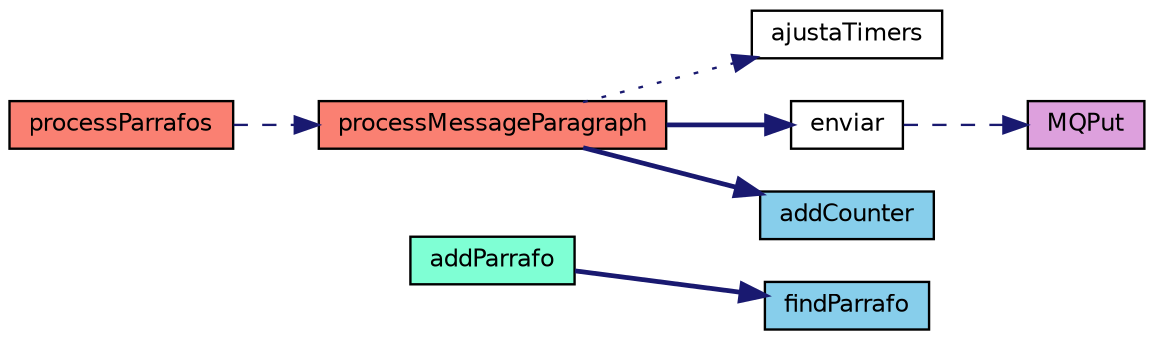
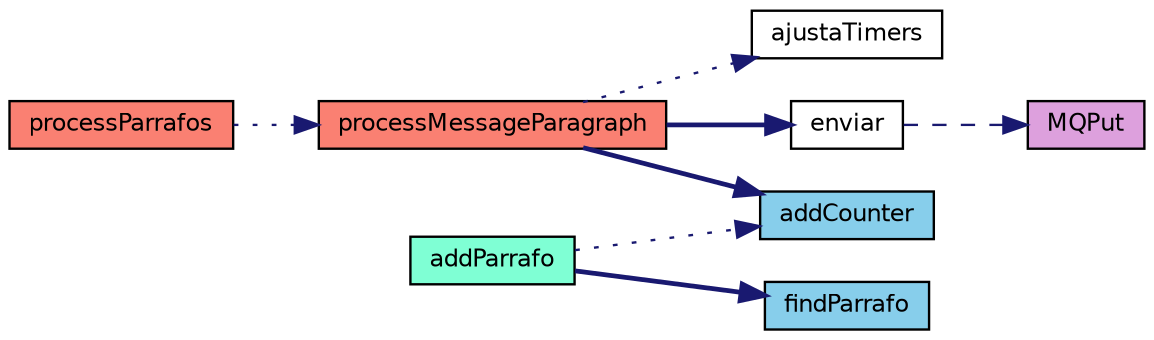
  digraph {
    rankdir=LR
    node [color=black fillcolor=salmon fontname=Helvetica fontsize=10 shape=record style=filled]
    edge [color=midnightblue fontname=Helvetica fontsize=10 labelfontname=Helvetica labelfontsize=10 style=bold]
    n1 [fontcolor=black height=0.2 label=processParrafos width=0.4]
    n2 [height=0.2 label=processMessageParagraph width=0.4]
    n3 [fillcolor=white height=0.2 label=ajustaTimers width=0.4]
    n4 [fillcolor=white height=0.2 label=enviar width=0.4]
    n5 [fillcolor=skyblue height=0.2 label=addCounter width=0.4]
    n6 [fillcolor=aquamarine height=0.2 label=addParrafo width=0.4]
    n7 [fillcolor=skyblue height=0.2 label=findParrafo width=0.4]
    n8 [fillcolor=plum height=0.2 label=MQPut width=0.4]
-   n1 -> n2 [style=dashed]
+   n1 -> n2 [style=dotted]
    n2 -> n3 [style=dotted]
    n2 -> n4
    n2 -> n5
    n4 -> n8 [style=dashed]
+   n6 -> n5 [style=dotted]
    n6 -> n7
  }
